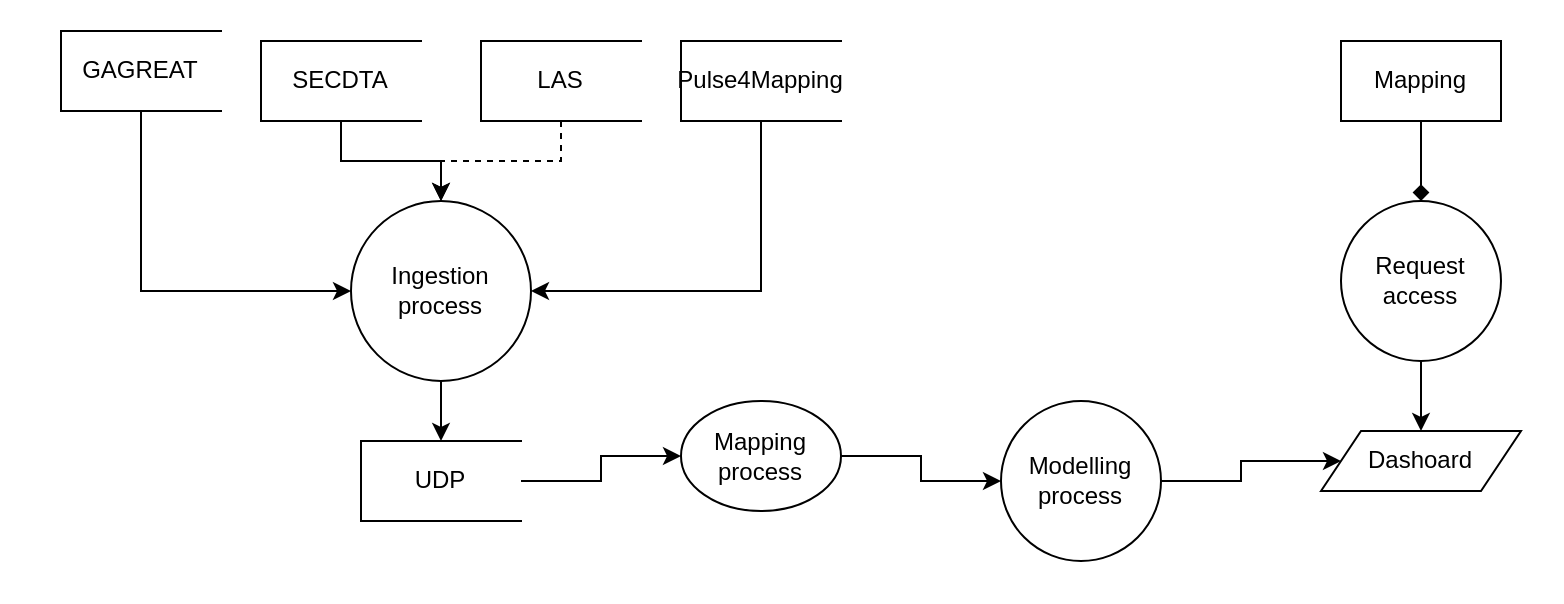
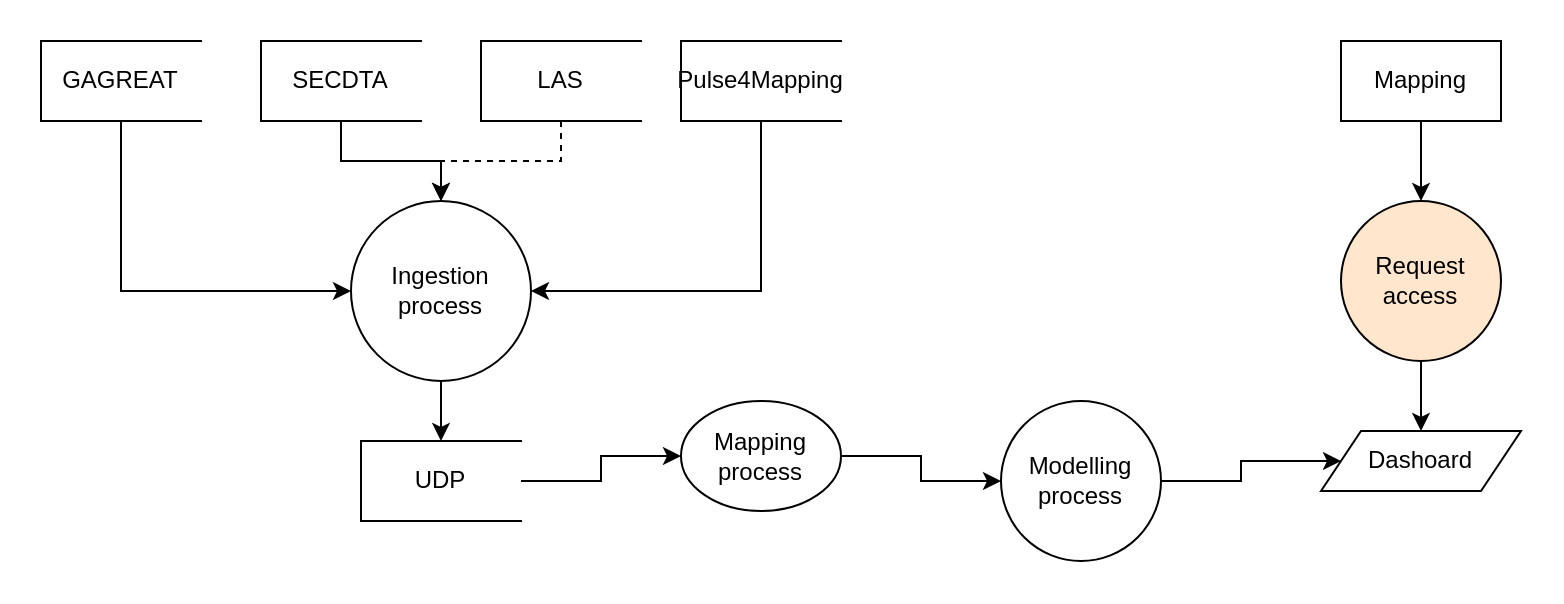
  <mxCell id="0" />
  <mxCell id="1" parent="0" />
  <mxCell id="2" style="edgeStyle=orthogonalEdgeStyle;rounded=0;orthogonalLoop=1;jettySize=auto;html=1;entryX=0;entryY=0.5;entryDx=0;entryDy=0;exitX=0.5;exitY=1;exitDx=0;exitDy=0;" edge="1" parent="1" source="3" target="11"><mxGeometry relative="1" as="geometry" /></mxCell>
- <mxCell id="3" value="GAGREAT" style="html=1;dashed=0;whiteSpace=wrap;shape=partialRectangle;right=0;" vertex="1" parent="1"><mxGeometry x="30" y="15" width="80" height="40" as="geometry" /></mxCell>
+ <mxCell id="3" value="GAGREAT" style="html=1;dashed=0;whiteSpace=wrap;shape=partialRectangle;right=0;" vertex="1" parent="1"><mxGeometry x="20" y="20" width="80" height="40" as="geometry" /></mxCell>
  <mxCell id="4" style="edgeStyle=orthogonalEdgeStyle;rounded=0;orthogonalLoop=1;jettySize=auto;html=1;entryX=0.5;entryY=0;entryDx=0;entryDy=0;" edge="1" parent="1" source="5" target="11"><mxGeometry relative="1" as="geometry" /></mxCell>
  <mxCell id="5" value="SECDTA" style="html=1;dashed=0;whiteSpace=wrap;shape=partialRectangle;right=0;" vertex="1" parent="1"><mxGeometry x="130" y="20" width="80" height="40" as="geometry" /></mxCell>
  <mxCell id="6" style="edgeStyle=orthogonalEdgeStyle;rounded=0;orthogonalLoop=1;jettySize=auto;html=1;entryX=1;entryY=0.5;entryDx=0;entryDy=0;exitX=0.5;exitY=1;exitDx=0;exitDy=0;" edge="1" parent="1" source="7" target="11"><mxGeometry relative="1" as="geometry" /></mxCell>
  <mxCell id="7" value="Pulse4Mapping" style="html=1;dashed=0;whiteSpace=wrap;shape=partialRectangle;right=0;" vertex="1" parent="1"><mxGeometry x="340" y="20" width="80" height="40" as="geometry" /></mxCell>
  <mxCell id="8" value="" style="edgeStyle=orthogonalEdgeStyle;rounded=0;orthogonalLoop=1;jettySize=auto;html=1;" edge="1" parent="1" source="9" target="13"><mxGeometry relative="1" as="geometry" /></mxCell>
  <mxCell id="9" value="UDP" style="html=1;dashed=0;whiteSpace=wrap;shape=partialRectangle;right=0;" vertex="1" parent="1"><mxGeometry x="180" y="220" width="80" height="40" as="geometry" /></mxCell>
  <mxCell id="10" style="edgeStyle=orthogonalEdgeStyle;rounded=0;orthogonalLoop=1;jettySize=auto;html=1;entryX=0.5;entryY=0;entryDx=0;entryDy=0;" edge="1" parent="1" source="11" target="9"><mxGeometry relative="1" as="geometry" /></mxCell>
  <mxCell id="11" value="Ingestion process" style="shape=ellipse;html=1;dashed=0;whiteSpace=wrap;perimeter=ellipsePerimeter;" vertex="1" parent="1"><mxGeometry x="175" y="100" width="90" height="90" as="geometry" /></mxCell>
  <mxCell id="12" value="" style="edgeStyle=orthogonalEdgeStyle;rounded=0;orthogonalLoop=1;jettySize=auto;html=1;" edge="1" parent="1" source="13" target="15"><mxGeometry relative="1" as="geometry" /></mxCell>
  <mxCell id="13" value="Mapping process" style="ellipse;whiteSpace=wrap;html=1;dashed=0;" vertex="1" parent="1"><mxGeometry x="340" y="200" width="80" height="55" as="geometry" /></mxCell>
  <mxCell id="14" style="edgeStyle=orthogonalEdgeStyle;rounded=0;orthogonalLoop=1;jettySize=auto;html=1;entryX=0;entryY=0.5;entryDx=0;entryDy=0;" edge="1" parent="1" source="15" target="16"><mxGeometry relative="1" as="geometry"><mxPoint x="540" y="240" as="targetPoint" /></mxGeometry></mxCell>
  <mxCell id="15" value="Modelling process" style="ellipse;whiteSpace=wrap;html=1;dashed=0;" vertex="1" parent="1"><mxGeometry x="500" y="200" width="80" height="80" as="geometry" /></mxCell>
  <mxCell id="16" value="Dashoard" style="shape=parallelogram;perimeter=parallelogramPerimeter;whiteSpace=wrap;html=1;dashed=0;" vertex="1" parent="1"><mxGeometry x="660" y="215" width="100" height="30" as="geometry" /></mxCell>
- <mxCell id="17" style="edgeStyle=orthogonalEdgeStyle;rounded=0;orthogonalLoop=1;jettySize=auto;html=1;entryX=0.5;entryY=0;entryDx=0;entryDy=0;endArrow=diamond;" edge="1" parent="1" source="18" target="20"><mxGeometry relative="1" as="geometry" /></mxCell>
+ <mxCell id="17" style="edgeStyle=orthogonalEdgeStyle;rounded=0;orthogonalLoop=1;jettySize=auto;html=1;entryX=0.5;entryY=0;entryDx=0;entryDy=0;" edge="1" parent="1" source="18" target="20"><mxGeometry relative="1" as="geometry" /></mxCell>
  <mxCell id="18" value="Mapping" style="html=1;dashed=0;whiteSpace=wrap;" vertex="1" parent="1"><mxGeometry x="670" y="20" width="80" height="40" as="geometry" /></mxCell>
  <mxCell id="19" value="" style="edgeStyle=orthogonalEdgeStyle;rounded=0;orthogonalLoop=1;jettySize=auto;html=1;" edge="1" parent="1" source="20" target="16"><mxGeometry relative="1" as="geometry" /></mxCell>
- <mxCell id="20" value="Request access" style="ellipse;whiteSpace=wrap;html=1;dashed=0;" vertex="1" parent="1"><mxGeometry x="670" y="100" width="80" height="80" as="geometry" /></mxCell>
+ <mxCell id="20" value="Request access" style="ellipse;whiteSpace=wrap;html=1;dashed=0;fillColor=#ffe6cc;" vertex="1" parent="1"><mxGeometry x="670" y="100" width="80" height="80" as="geometry" /></mxCell>
  <mxCell id="21" style="edgeStyle=orthogonalEdgeStyle;rounded=0;orthogonalLoop=1;jettySize=auto;html=1;entryX=0.5;entryY=0;entryDx=0;entryDy=0;dashed=1;" edge="1" parent="1" source="22" target="11"><mxGeometry relative="1" as="geometry" /></mxCell>
  <mxCell id="22" value="LAS" style="html=1;dashed=0;whiteSpace=wrap;shape=partialRectangle;right=0;" vertex="1" parent="1"><mxGeometry x="240" y="20" width="80" height="40" as="geometry" /></mxCell>
